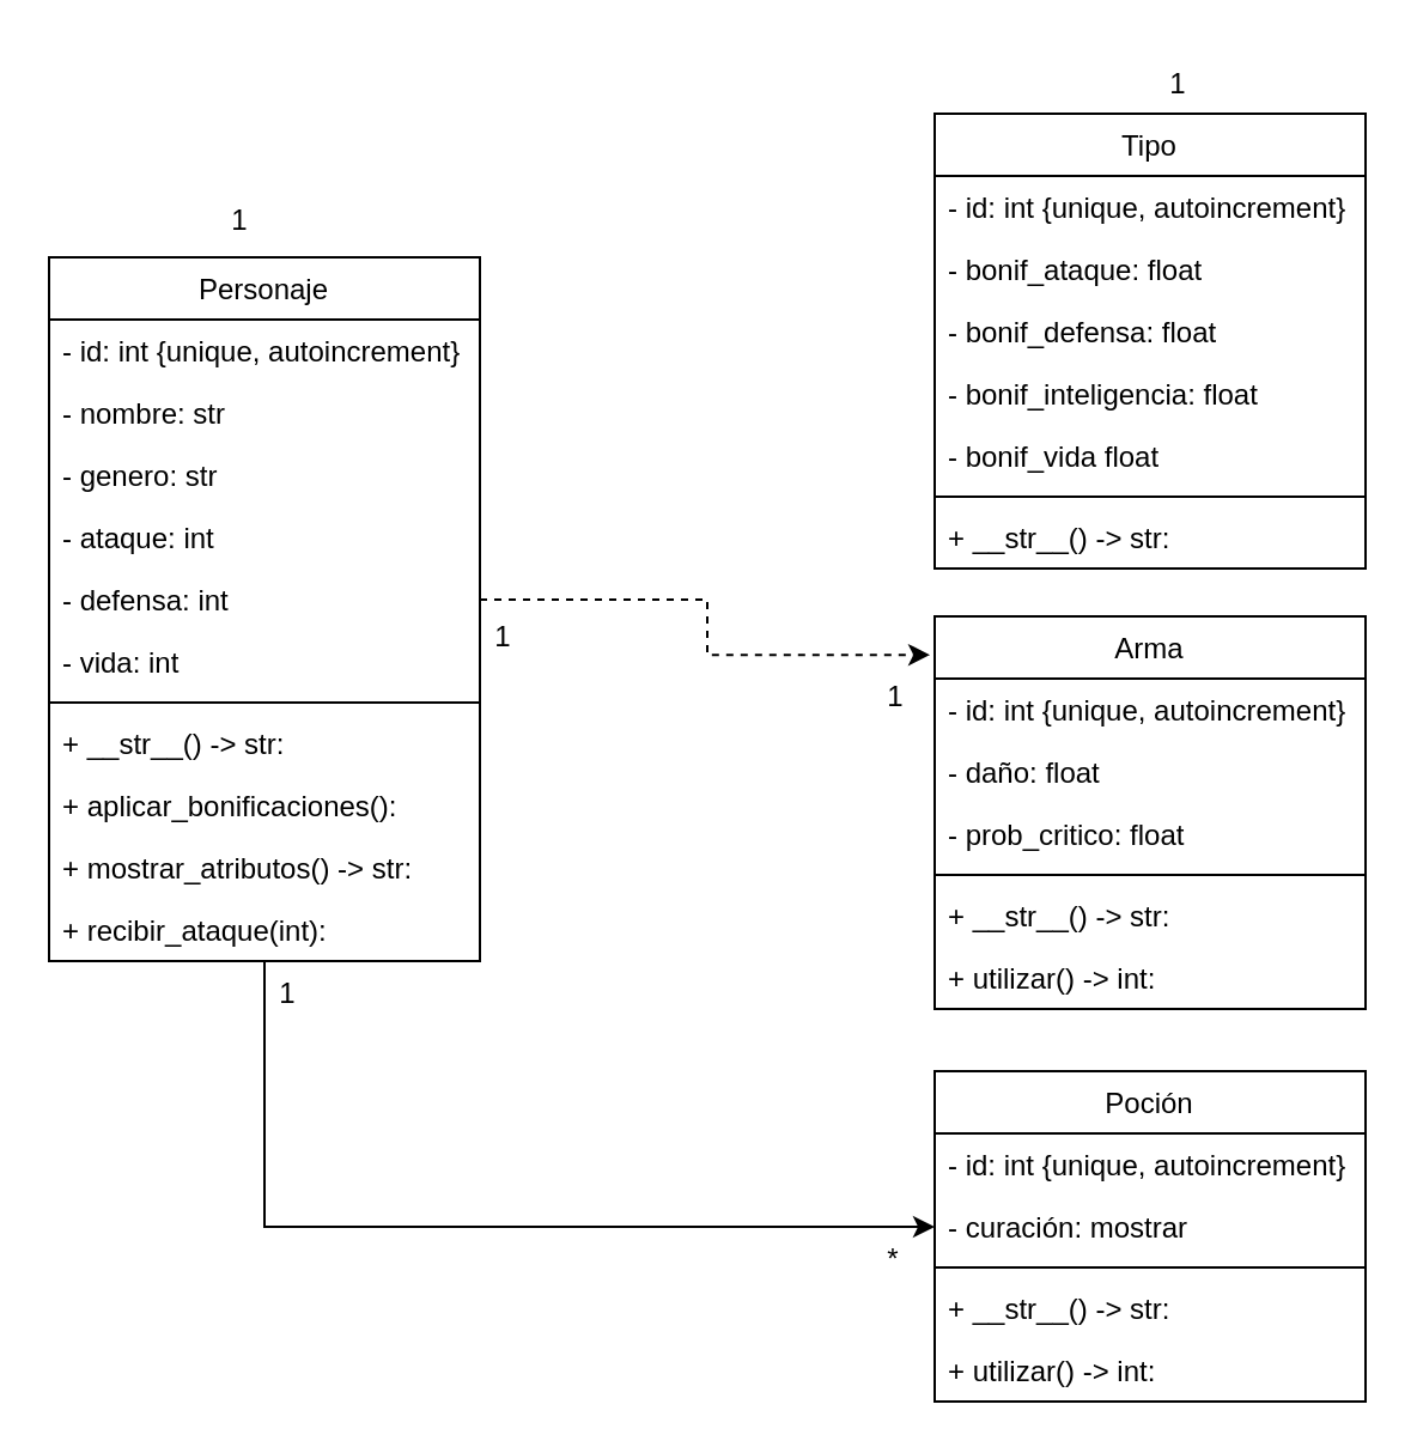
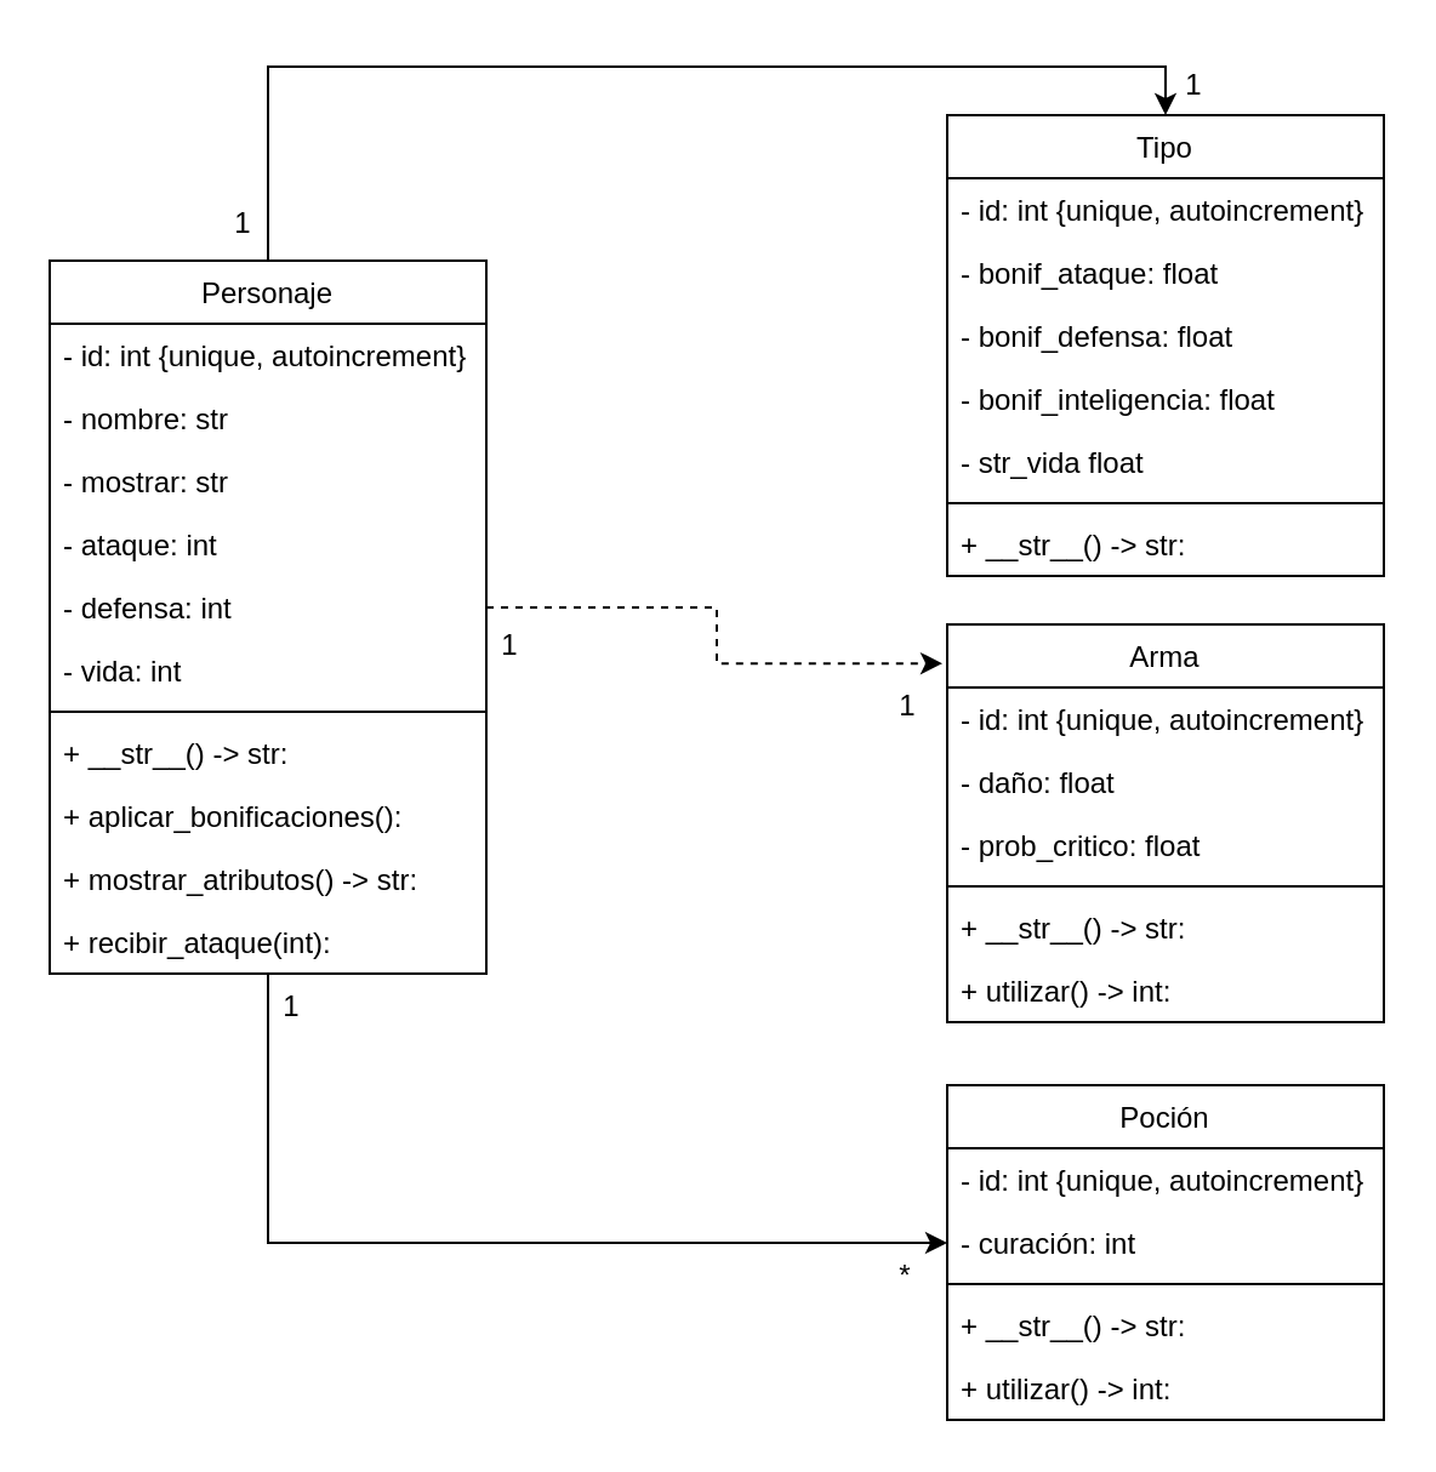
  <mxCell id="0" />
  <mxCell id="1" parent="0" />
+ <mxCell id="2" style="edgeStyle=orthogonalEdgeStyle;rounded=0;orthogonalLoop=1;jettySize=auto;html=1;exitX=0.5;exitY=0;exitDx=0;exitDy=0;entryX=0.5;entryY=0;entryDx=0;entryDy=0;" parent="1" source="4" target="16" edge="1"><mxGeometry relative="1" as="geometry" /></mxCell>
  <mxCell id="3" style="edgeStyle=orthogonalEdgeStyle;rounded=0;orthogonalLoop=1;jettySize=auto;html=1;entryX=0;entryY=0.5;entryDx=0;entryDy=0;" parent="1" source="4" target="33" edge="1"><mxGeometry relative="1" as="geometry" /></mxCell>
  <mxCell id="4" value="Personaje" style="swimlane;fontStyle=0;align=center;verticalAlign=top;childLayout=stackLayout;horizontal=1;startSize=26;horizontalStack=0;resizeParent=1;resizeLast=0;collapsible=1;marginBottom=0;rounded=0;shadow=0;strokeWidth=1;" parent="1" vertex="1"><mxGeometry x="20" y="107" width="180" height="294" as="geometry"><mxRectangle x="550" y="140" width="160" height="26" as="alternateBounds" /></mxGeometry></mxCell>
  <mxCell id="5" value="- id: int {unique, autoincrement}" style="text;align=left;verticalAlign=top;spacingLeft=4;spacingRight=4;overflow=hidden;rotatable=0;points=[[0,0.5],[1,0.5]];portConstraint=eastwest;" parent="4" vertex="1"><mxGeometry y="26" width="180" height="26" as="geometry" /></mxCell>
  <mxCell id="6" value="- nombre: str" style="text;align=left;verticalAlign=top;spacingLeft=4;spacingRight=4;overflow=hidden;rotatable=0;points=[[0,0.5],[1,0.5]];portConstraint=eastwest;rounded=0;shadow=0;html=0;" parent="4" vertex="1"><mxGeometry y="52" width="180" height="26" as="geometry" /></mxCell>
- <mxCell id="7" value="- genero: str" style="text;align=left;verticalAlign=top;spacingLeft=4;spacingRight=4;overflow=hidden;rotatable=0;points=[[0,0.5],[1,0.5]];portConstraint=eastwest;rounded=0;shadow=0;html=0;" parent="4" vertex="1"><mxGeometry y="78" width="180" height="26" as="geometry" /></mxCell>
+ <mxCell id="7" value="- mostrar: str" style="text;align=left;verticalAlign=top;spacingLeft=4;spacingRight=4;overflow=hidden;rotatable=0;points=[[0,0.5],[1,0.5]];portConstraint=eastwest;rounded=0;shadow=0;html=0;" parent="4" vertex="1"><mxGeometry y="78" width="180" height="26" as="geometry" /></mxCell>
  <mxCell id="8" value="- ataque: int" style="text;align=left;verticalAlign=top;spacingLeft=4;spacingRight=4;overflow=hidden;rotatable=0;points=[[0,0.5],[1,0.5]];portConstraint=eastwest;rounded=0;shadow=0;html=0;" parent="4" vertex="1"><mxGeometry y="104" width="180" height="26" as="geometry" /></mxCell>
  <mxCell id="9" value="- defensa: int" style="text;align=left;verticalAlign=top;spacingLeft=4;spacingRight=4;overflow=hidden;rotatable=0;points=[[0,0.5],[1,0.5]];portConstraint=eastwest;rounded=0;shadow=0;html=0;" parent="4" vertex="1"><mxGeometry y="130" width="180" height="26" as="geometry" /></mxCell>
  <mxCell id="10" value="- vida: int" style="text;align=left;verticalAlign=top;spacingLeft=4;spacingRight=4;overflow=hidden;rotatable=0;points=[[0,0.5],[1,0.5]];portConstraint=eastwest;rounded=0;shadow=0;html=0;" parent="4" vertex="1"><mxGeometry y="156" width="180" height="26" as="geometry" /></mxCell>
  <mxCell id="11" value="" style="line;html=1;strokeWidth=1;align=left;verticalAlign=middle;spacingTop=-1;spacingLeft=3;spacingRight=3;rotatable=0;labelPosition=right;points=[];portConstraint=eastwest;" parent="4" vertex="1"><mxGeometry y="182" width="180" height="8" as="geometry" /></mxCell>
  <mxCell id="12" value="+ __str__() -&gt; str:" style="text;align=left;verticalAlign=top;spacingLeft=4;spacingRight=4;overflow=hidden;rotatable=0;points=[[0,0.5],[1,0.5]];portConstraint=eastwest;" parent="4" vertex="1"><mxGeometry y="190" width="180" height="26" as="geometry" /></mxCell>
  <mxCell id="13" value="+ aplicar_bonificaciones():" style="text;align=left;verticalAlign=top;spacingLeft=4;spacingRight=4;overflow=hidden;rotatable=0;points=[[0,0.5],[1,0.5]];portConstraint=eastwest;" parent="4" vertex="1"><mxGeometry y="216" width="180" height="26" as="geometry" /></mxCell>
  <mxCell id="14" value="+ mostrar_atributos() -&gt; str:" style="text;align=left;verticalAlign=top;spacingLeft=4;spacingRight=4;overflow=hidden;rotatable=0;points=[[0,0.5],[1,0.5]];portConstraint=eastwest;" parent="4" vertex="1"><mxGeometry y="242" width="180" height="26" as="geometry" /></mxCell>
  <mxCell id="15" value="+ recibir_ataque(int):" style="text;align=left;verticalAlign=top;spacingLeft=4;spacingRight=4;overflow=hidden;rotatable=0;points=[[0,0.5],[1,0.5]];portConstraint=eastwest;" parent="4" vertex="1"><mxGeometry y="268" width="180" height="26" as="geometry" /></mxCell>
  <mxCell id="16" value="Tipo" style="swimlane;fontStyle=0;align=center;verticalAlign=top;childLayout=stackLayout;horizontal=1;startSize=26;horizontalStack=0;resizeParent=1;resizeLast=0;collapsible=1;marginBottom=0;rounded=0;shadow=0;strokeWidth=1;" parent="1" vertex="1"><mxGeometry x="390" y="47" width="180" height="190" as="geometry"><mxRectangle x="550" y="140" width="160" height="26" as="alternateBounds" /></mxGeometry></mxCell>
  <mxCell id="17" value="- id: int {unique, autoincrement}" style="text;align=left;verticalAlign=top;spacingLeft=4;spacingRight=4;overflow=hidden;rotatable=0;points=[[0,0.5],[1,0.5]];portConstraint=eastwest;" parent="16" vertex="1"><mxGeometry y="26" width="180" height="26" as="geometry" /></mxCell>
  <mxCell id="18" value="- bonif_ataque: float" style="text;align=left;verticalAlign=top;spacingLeft=4;spacingRight=4;overflow=hidden;rotatable=0;points=[[0,0.5],[1,0.5]];portConstraint=eastwest;rounded=0;shadow=0;html=0;" parent="16" vertex="1"><mxGeometry y="52" width="180" height="26" as="geometry" /></mxCell>
  <mxCell id="19" value="- bonif_defensa: float" style="text;align=left;verticalAlign=top;spacingLeft=4;spacingRight=4;overflow=hidden;rotatable=0;points=[[0,0.5],[1,0.5]];portConstraint=eastwest;rounded=0;shadow=0;html=0;" parent="16" vertex="1"><mxGeometry y="78" width="180" height="26" as="geometry" /></mxCell>
  <mxCell id="20" value="- bonif_inteligencia: float" style="text;align=left;verticalAlign=top;spacingLeft=4;spacingRight=4;overflow=hidden;rotatable=0;points=[[0,0.5],[1,0.5]];portConstraint=eastwest;rounded=0;shadow=0;html=0;" parent="16" vertex="1"><mxGeometry y="104" width="180" height="26" as="geometry" /></mxCell>
- <mxCell id="21" value="- bonif_vida float" style="text;align=left;verticalAlign=top;spacingLeft=4;spacingRight=4;overflow=hidden;rotatable=0;points=[[0,0.5],[1,0.5]];portConstraint=eastwest;rounded=0;shadow=0;html=0;" parent="16" vertex="1"><mxGeometry y="130" width="180" height="26" as="geometry" /></mxCell>
+ <mxCell id="21" value="- str_vida float" style="text;align=left;verticalAlign=top;spacingLeft=4;spacingRight=4;overflow=hidden;rotatable=0;points=[[0,0.5],[1,0.5]];portConstraint=eastwest;rounded=0;shadow=0;html=0;" parent="16" vertex="1"><mxGeometry y="130" width="180" height="26" as="geometry" /></mxCell>
  <mxCell id="22" value="" style="line;html=1;strokeWidth=1;align=left;verticalAlign=middle;spacingTop=-1;spacingLeft=3;spacingRight=3;rotatable=0;labelPosition=right;points=[];portConstraint=eastwest;" parent="16" vertex="1"><mxGeometry y="156" width="180" height="8" as="geometry" /></mxCell>
  <mxCell id="23" value="+ __str__() -&gt; str:" style="text;align=left;verticalAlign=top;spacingLeft=4;spacingRight=4;overflow=hidden;rotatable=0;points=[[0,0.5],[1,0.5]];portConstraint=eastwest;" parent="16" vertex="1"><mxGeometry y="164" width="180" height="26" as="geometry" /></mxCell>
  <mxCell id="24" value="Arma" style="swimlane;fontStyle=0;align=center;verticalAlign=top;childLayout=stackLayout;horizontal=1;startSize=26;horizontalStack=0;resizeParent=1;resizeLast=0;collapsible=1;marginBottom=0;rounded=0;shadow=0;strokeWidth=1;" parent="1" vertex="1"><mxGeometry x="390" y="257" width="180" height="164" as="geometry"><mxRectangle x="550" y="140" width="160" height="26" as="alternateBounds" /></mxGeometry></mxCell>
  <mxCell id="25" value="- id: int {unique, autoincrement}" style="text;align=left;verticalAlign=top;spacingLeft=4;spacingRight=4;overflow=hidden;rotatable=0;points=[[0,0.5],[1,0.5]];portConstraint=eastwest;" parent="24" vertex="1"><mxGeometry y="26" width="180" height="26" as="geometry" /></mxCell>
  <mxCell id="26" value="- daño: float" style="text;align=left;verticalAlign=top;spacingLeft=4;spacingRight=4;overflow=hidden;rotatable=0;points=[[0,0.5],[1,0.5]];portConstraint=eastwest;rounded=0;shadow=0;html=0;" parent="24" vertex="1"><mxGeometry y="52" width="180" height="26" as="geometry" /></mxCell>
  <mxCell id="27" value="- prob_critico: float" style="text;align=left;verticalAlign=top;spacingLeft=4;spacingRight=4;overflow=hidden;rotatable=0;points=[[0,0.5],[1,0.5]];portConstraint=eastwest;rounded=0;shadow=0;html=0;" parent="24" vertex="1"><mxGeometry y="78" width="180" height="26" as="geometry" /></mxCell>
  <mxCell id="28" value="" style="line;html=1;strokeWidth=1;align=left;verticalAlign=middle;spacingTop=-1;spacingLeft=3;spacingRight=3;rotatable=0;labelPosition=right;points=[];portConstraint=eastwest;" parent="24" vertex="1"><mxGeometry y="104" width="180" height="8" as="geometry" /></mxCell>
  <mxCell id="29" value="+ __str__() -&gt; str:" style="text;align=left;verticalAlign=top;spacingLeft=4;spacingRight=4;overflow=hidden;rotatable=0;points=[[0,0.5],[1,0.5]];portConstraint=eastwest;" parent="24" vertex="1"><mxGeometry y="112" width="180" height="26" as="geometry" /></mxCell>
  <mxCell id="30" value="+ utilizar() -&gt; int:" style="text;align=left;verticalAlign=top;spacingLeft=4;spacingRight=4;overflow=hidden;rotatable=0;points=[[0,0.5],[1,0.5]];portConstraint=eastwest;" vertex="1" parent="24"><mxGeometry y="138" width="180" height="26" as="geometry" /></mxCell>
  <mxCell id="31" value="Poción" style="swimlane;fontStyle=0;align=center;verticalAlign=top;childLayout=stackLayout;horizontal=1;startSize=26;horizontalStack=0;resizeParent=1;resizeLast=0;collapsible=1;marginBottom=0;rounded=0;shadow=0;strokeWidth=1;" parent="1" vertex="1"><mxGeometry x="390" y="447" width="180" height="138" as="geometry"><mxRectangle x="550" y="140" width="160" height="26" as="alternateBounds" /></mxGeometry></mxCell>
  <mxCell id="32" value="- id: int {unique, autoincrement}" style="text;align=left;verticalAlign=top;spacingLeft=4;spacingRight=4;overflow=hidden;rotatable=0;points=[[0,0.5],[1,0.5]];portConstraint=eastwest;" parent="31" vertex="1"><mxGeometry y="26" width="180" height="26" as="geometry" /></mxCell>
- <mxCell id="33" value="- curación: mostrar" style="text;align=left;verticalAlign=top;spacingLeft=4;spacingRight=4;overflow=hidden;rotatable=0;points=[[0,0.5],[1,0.5]];portConstraint=eastwest;rounded=0;shadow=0;html=0;" parent="31" vertex="1"><mxGeometry y="52" width="180" height="26" as="geometry" /></mxCell>
+ <mxCell id="33" value="- curación: int" style="text;align=left;verticalAlign=top;spacingLeft=4;spacingRight=4;overflow=hidden;rotatable=0;points=[[0,0.5],[1,0.5]];portConstraint=eastwest;rounded=0;shadow=0;html=0;" parent="31" vertex="1"><mxGeometry y="52" width="180" height="26" as="geometry" /></mxCell>
  <mxCell id="34" value="" style="line;html=1;strokeWidth=1;align=left;verticalAlign=middle;spacingTop=-1;spacingLeft=3;spacingRight=3;rotatable=0;labelPosition=right;points=[];portConstraint=eastwest;" parent="31" vertex="1"><mxGeometry y="78" width="180" height="8" as="geometry" /></mxCell>
  <mxCell id="35" value="+ __str__() -&gt; str:" style="text;align=left;verticalAlign=top;spacingLeft=4;spacingRight=4;overflow=hidden;rotatable=0;points=[[0,0.5],[1,0.5]];portConstraint=eastwest;" parent="31" vertex="1"><mxGeometry y="86" width="180" height="26" as="geometry" /></mxCell>
  <mxCell id="36" value="+ utilizar() -&gt; int:" style="text;align=left;verticalAlign=top;spacingLeft=4;spacingRight=4;overflow=hidden;rotatable=0;points=[[0,0.5],[1,0.5]];portConstraint=eastwest;" vertex="1" parent="31"><mxGeometry y="112" width="180" height="26" as="geometry" /></mxCell>
  <mxCell id="37" value="1" style="text;strokeColor=none;align=center;fillColor=none;html=1;verticalAlign=middle;whiteSpace=wrap;rounded=0;" parent="1" vertex="1"><mxGeometry x="70" y="77" width="60" height="30" as="geometry" /></mxCell>
  <mxCell id="38" value="1" style="text;strokeColor=none;align=center;fillColor=none;html=1;verticalAlign=middle;whiteSpace=wrap;rounded=0;" parent="1" vertex="1"><mxGeometry x="462" y="20" width="60" height="30" as="geometry" /></mxCell>
  <mxCell id="39" value="1" style="text;strokeColor=none;align=center;fillColor=none;html=1;verticalAlign=middle;whiteSpace=wrap;rounded=0;" parent="1" vertex="1"><mxGeometry x="180" y="251" width="60" height="30" as="geometry" /></mxCell>
  <mxCell id="40" value="1" style="text;strokeColor=none;align=center;fillColor=none;html=1;verticalAlign=middle;whiteSpace=wrap;rounded=0;" parent="1" vertex="1"><mxGeometry x="344" y="276" width="60" height="30" as="geometry" /></mxCell>
  <mxCell id="41" value="*" style="text;strokeColor=none;align=center;fillColor=none;html=1;verticalAlign=middle;whiteSpace=wrap;rounded=0;" parent="1" vertex="1"><mxGeometry x="365" y="520" width="16" height="12" as="geometry" /></mxCell>
  <mxCell id="42" value="1" style="text;strokeColor=none;align=center;fillColor=none;html=1;verticalAlign=middle;whiteSpace=wrap;rounded=0;" parent="1" vertex="1"><mxGeometry x="90" y="400" width="60" height="30" as="geometry" /></mxCell>
  <mxCell id="43" style="edgeStyle=orthogonalEdgeStyle;rounded=0;orthogonalLoop=1;jettySize=auto;html=1;entryX=-0.011;entryY=0.098;entryDx=0;entryDy=0;entryPerimeter=0;dashed=1;" edge="1" parent="1" source="9" target="24"><mxGeometry relative="1" as="geometry" /></mxCell>
